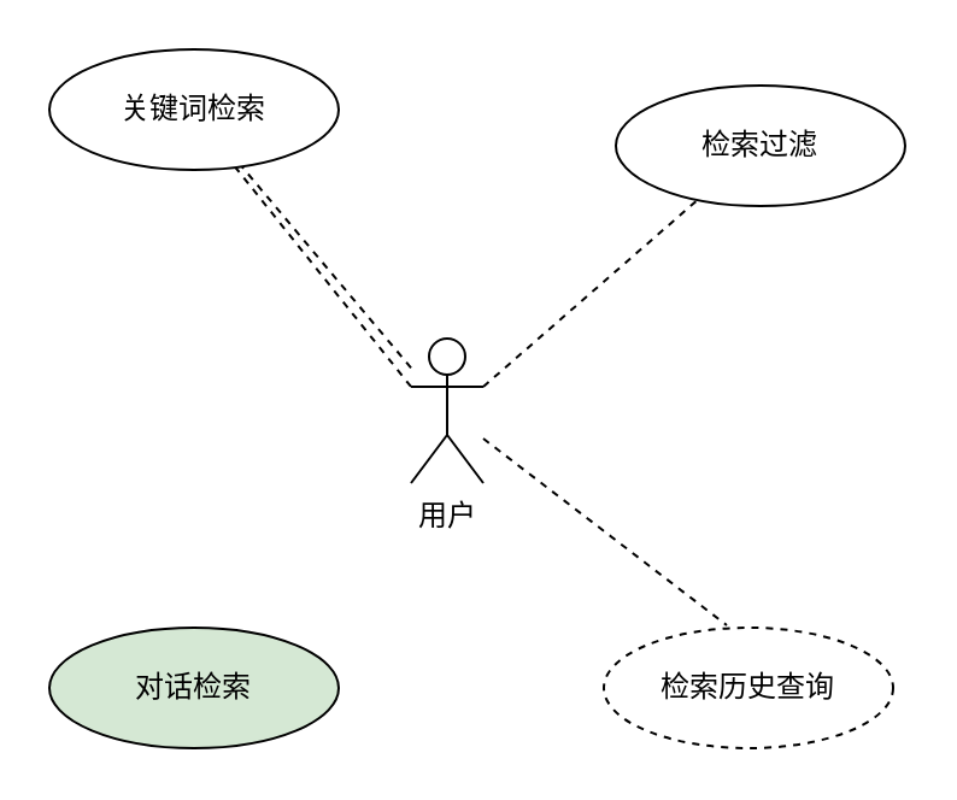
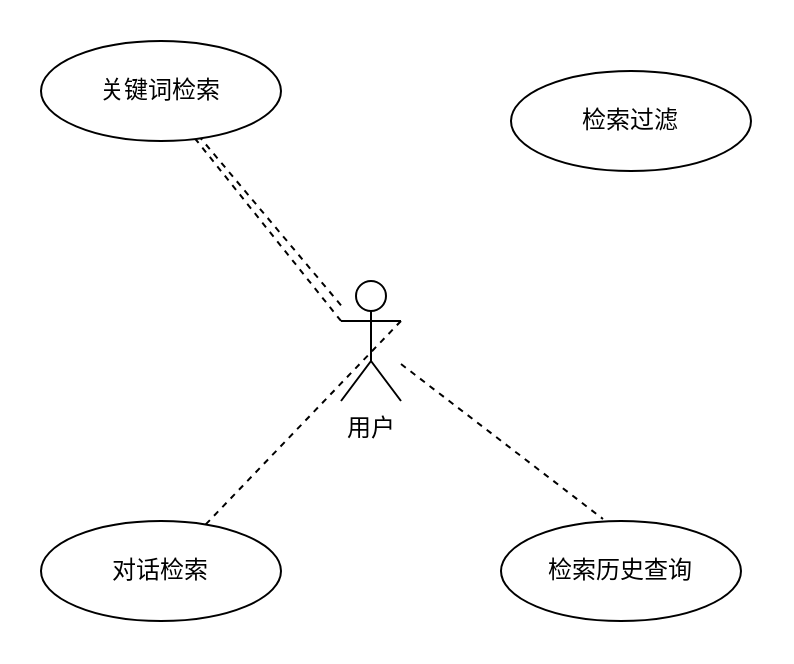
  <mxCell id="0" />
  <mxCell id="1" parent="0" />
  <mxCell id="2" value="用户&lt;br&gt;" style="shape=umlActor;verticalLabelPosition=bottom;verticalAlign=top;html=1;outlineConnect=0;" vertex="1" parent="1"><mxGeometry x="170" y="140" width="30" height="60" as="geometry" /></mxCell>
- <mxCell id="3" value="" style="endArrow=none;dashed=1;html=1;rounded=0;exitX=1;exitY=0.333;exitDx=0;exitDy=0;exitPerimeter=0;" edge="1" parent="1" source="2" target="8"><mxGeometry width="50" height="50" relative="1" as="geometry"><mxPoint x="160" y="190" as="sourcePoint" /><mxPoint x="310" y="70" as="targetPoint" /></mxGeometry></mxCell>
+ <mxCell id="3" value="" style="endArrow=none;dashed=1;html=1;rounded=0;exitX=1;exitY=0.333;exitDx=0;exitDy=0;exitPerimeter=0;" edge="1" parent="1" source="2" target="10"><mxGeometry width="50" height="50" relative="1" as="geometry"><mxPoint x="160" y="190" as="sourcePoint" /><mxPoint x="310" y="70" as="targetPoint" /></mxGeometry></mxCell>
  <mxCell id="4" value="" style="endArrow=none;dashed=1;html=1;rounded=0;entryX=0.425;entryY=-0.02;entryDx=0;entryDy=0;entryPerimeter=0;" edge="1" parent="1" source="2" target="9"><mxGeometry width="50" height="50" relative="1" as="geometry"><mxPoint x="230" y="250" as="sourcePoint" /><mxPoint x="310" y="260" as="targetPoint" /></mxGeometry></mxCell>
  <mxCell id="5" value="" style="endArrow=none;dashed=1;html=1;rounded=0;exitX=0;exitY=0.333;exitDx=0;exitDy=0;exitPerimeter=0;" edge="1" parent="1" source="2"><mxGeometry width="50" height="50" relative="1" as="geometry"><mxPoint x="74" y="150" as="sourcePoint" /><mxPoint x="90" y="60" as="targetPoint" /></mxGeometry></mxCell>
  <mxCell id="6" value="" style="endArrow=none;dashed=1;html=1;rounded=0;" edge="1" parent="1" source="2" target="7"><mxGeometry width="50" height="50" relative="1" as="geometry"><mxPoint x="140" y="300" as="sourcePoint" /><mxPoint x="60" y="270" as="targetPoint" /></mxGeometry></mxCell>
  <mxCell id="7" value="关键词检索" style="ellipse;whiteSpace=wrap;html=1;" vertex="1" parent="1"><mxGeometry x="20" y="20" width="120" height="50" as="geometry" /></mxCell>
  <mxCell id="8" value="检索过滤" style="ellipse;whiteSpace=wrap;html=1;" vertex="1" parent="1"><mxGeometry x="255" y="35" width="120" height="50" as="geometry" /></mxCell>
- <mxCell id="9" value="检索历史查询" style="ellipse;whiteSpace=wrap;html=1;dashed=1;" vertex="1" parent="1"><mxGeometry x="250" y="260" width="120" height="50" as="geometry" /></mxCell>
- <mxCell id="10" value="对话检索" style="ellipse;whiteSpace=wrap;html=1;fillColor=#d5e8d4;" vertex="1" parent="1"><mxGeometry x="20" y="260" width="120" height="50" as="geometry" /></mxCell>
+ <mxCell id="9" value="检索历史查询" style="ellipse;whiteSpace=wrap;html=1;" vertex="1" parent="1"><mxGeometry x="250" y="260" width="120" height="50" as="geometry" /></mxCell>
+ <mxCell id="10" value="对话检索" style="ellipse;whiteSpace=wrap;html=1;" vertex="1" parent="1"><mxGeometry x="20" y="260" width="120" height="50" as="geometry" /></mxCell>
